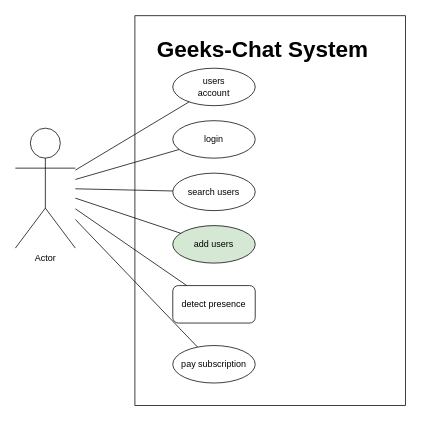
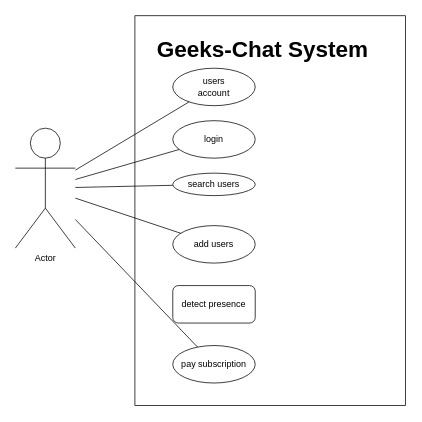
  <mxCell id="0" />
  <mxCell id="1" parent="0" />
  <mxCell id="2" value="Actor" style="shape=umlActor;verticalLabelPosition=bottom;verticalAlign=top;html=1;" vertex="1" parent="1"><mxGeometry x="20" y="170" width="80" height="160" as="geometry" /></mxCell>
  <mxCell id="3" value="" style="rounded=0;whiteSpace=wrap;html=1;movable=0;resizable=0;rotatable=0;deletable=0;editable=0;locked=1;connectable=0;" vertex="1" parent="1"><mxGeometry x="179.5" y="20" width="361" height="520" as="geometry" /></mxCell>
  <mxCell id="4" value="Geeks-Chat System" style="text;html=1;strokeColor=none;fillColor=none;align=center;verticalAlign=middle;whiteSpace=wrap;rounded=0;fontStyle=1;fontSize=30;" vertex="1" parent="1"><mxGeometry x="200" y="50" width="300" height="30" as="geometry" /></mxCell>
  <mxCell id="5" value="" style="ellipse;whiteSpace=wrap;html=1;movable=1;resizable=1;rotatable=1;deletable=1;editable=1;locked=0;connectable=1;" vertex="1" parent="1"><mxGeometry x="230" y="90" width="110" height="50" as="geometry" /></mxCell>
  <mxCell id="6" value="users account" style="text;html=1;strokeColor=none;fillColor=none;align=center;verticalAlign=middle;whiteSpace=wrap;rounded=0;movable=1;resizable=1;rotatable=1;deletable=1;editable=1;locked=0;connectable=1;" vertex="1" parent="1"><mxGeometry x="255" y="100" width="60" height="30" as="geometry" /></mxCell>
  <mxCell id="7" value="login" style="ellipse;whiteSpace=wrap;html=1;" vertex="1" parent="1"><mxGeometry x="230" y="160" width="110" height="50" as="geometry" /></mxCell>
- <mxCell id="8" value="search users" style="ellipse;whiteSpace=wrap;html=1;" vertex="1" parent="1"><mxGeometry x="230" y="230" width="110" height="50" as="geometry" /></mxCell>
- <mxCell id="9" value="add users" style="ellipse;whiteSpace=wrap;html=1;fillColor=#d5e8d4;" vertex="1" parent="1"><mxGeometry x="230" y="300" width="110" height="50" as="geometry" /></mxCell>
+ <mxCell id="8" value="search users" style="ellipse;whiteSpace=wrap;html=1;" vertex="1" parent="1"><mxGeometry x="230" y="230" width="110" height="30" as="geometry" /></mxCell>
+ <mxCell id="9" value="add users" style="ellipse;whiteSpace=wrap;html=1;" vertex="1" parent="1"><mxGeometry x="230" y="300" width="110" height="50" as="geometry" /></mxCell>
  <mxCell id="10" value="detect presence" style="whiteSpace=wrap;html=1;rounded=1;" vertex="1" parent="1"><mxGeometry x="230" y="380" width="110" height="50" as="geometry" /></mxCell>
  <mxCell id="11" value="pay subscription" style="ellipse;whiteSpace=wrap;html=1;" vertex="1" parent="1"><mxGeometry x="230" y="460" width="110" height="50" as="geometry" /></mxCell>
  <mxCell id="12" value="" style="endArrow=none;html=1;rounded=0;" edge="1" parent="1" source="2" target="5"><mxGeometry width="50" height="50" relative="1" as="geometry"><mxPoint x="160" y="180" as="sourcePoint" /><mxPoint x="220" y="140" as="targetPoint" /></mxGeometry></mxCell>
  <mxCell id="13" value="" style="endArrow=none;html=1;rounded=0;" edge="1" parent="1" source="2" target="7"><mxGeometry width="50" height="50" relative="1" as="geometry"><mxPoint x="130" y="250" as="sourcePoint" /><mxPoint x="230" y="220" as="targetPoint" /></mxGeometry></mxCell>
  <mxCell id="14" value="" style="endArrow=none;html=1;rounded=0;" edge="1" parent="1" source="2" target="8"><mxGeometry width="50" height="50" relative="1" as="geometry"><mxPoint x="110" y="270" as="sourcePoint" /><mxPoint x="180" y="260" as="targetPoint" /></mxGeometry></mxCell>
  <mxCell id="15" value="" style="endArrow=none;html=1;rounded=0;" edge="1" parent="1" source="2" target="9"><mxGeometry width="50" height="50" relative="1" as="geometry"><mxPoint x="140" y="340" as="sourcePoint" /><mxPoint x="190" y="290" as="targetPoint" /></mxGeometry></mxCell>
- <mxCell id="16" value="" style="endArrow=none;html=1;rounded=0;" edge="1" parent="1" source="2" target="10"><mxGeometry width="50" height="50" relative="1" as="geometry"><mxPoint x="60" y="450" as="sourcePoint" /><mxPoint x="110" y="400" as="targetPoint" /></mxGeometry></mxCell>
  <mxCell id="17" value="" style="endArrow=none;html=1;rounded=0;" edge="1" parent="1" source="2" target="11"><mxGeometry width="50" height="50" relative="1" as="geometry"><mxPoint x="20" y="510" as="sourcePoint" /><mxPoint x="70" y="460" as="targetPoint" /></mxGeometry></mxCell>
